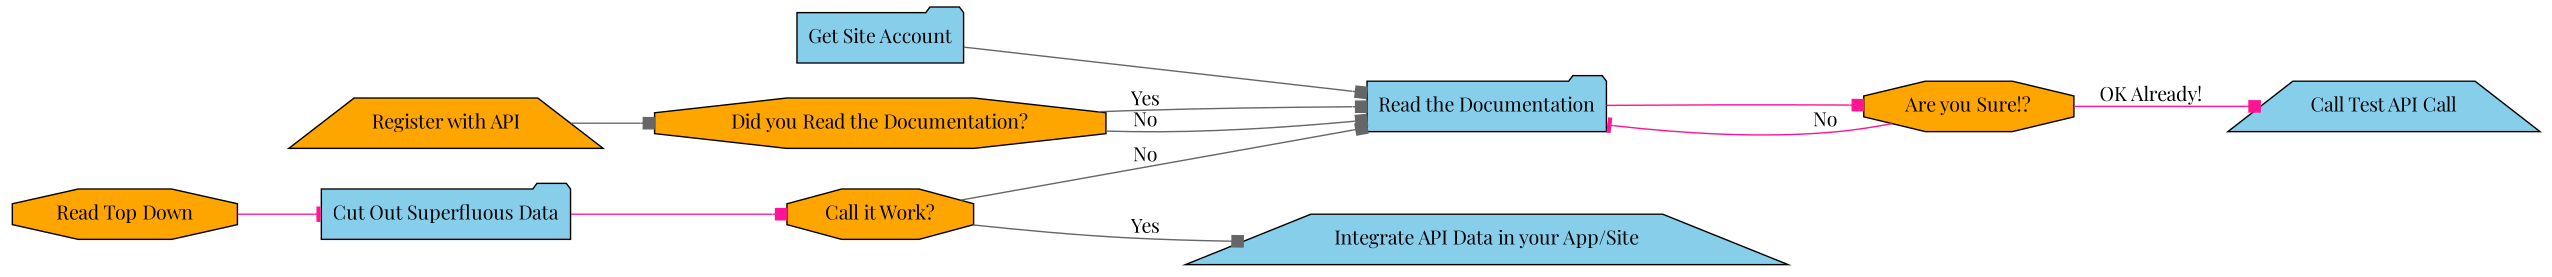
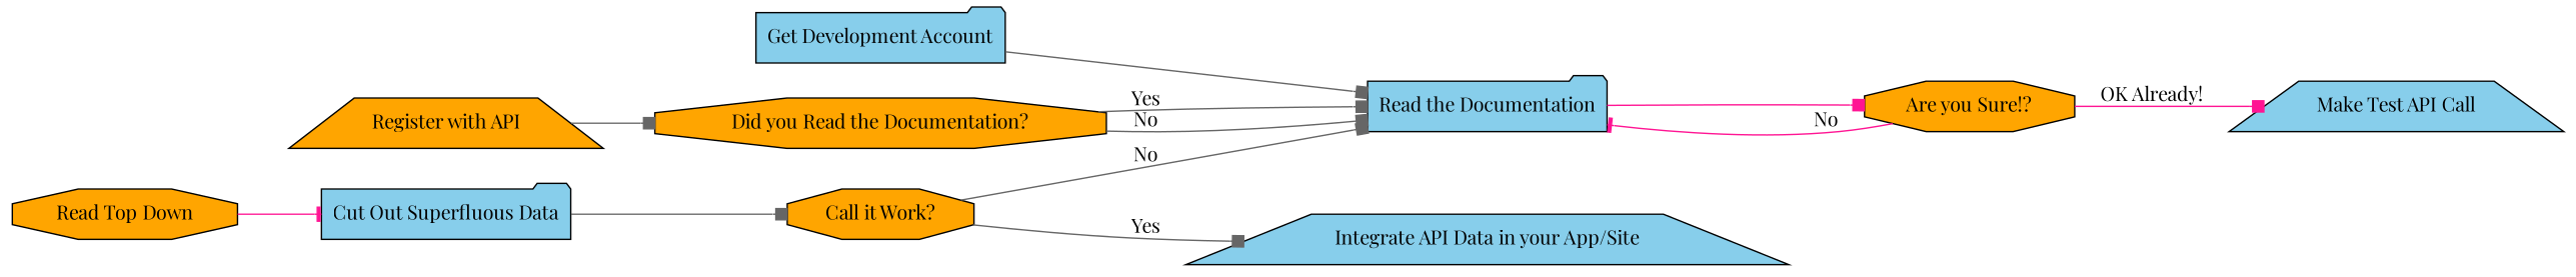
  digraph {
    fontname="Playfair Display"
    rankdir=LR
    node [fillcolor=orange fontname="Playfair Display" shape=octagon style=filled]
    edge [arrowhead=box color=gray40 fontname="Playfair Display"]
    "Register with API" [shape=trapezium]
    "Did you Read the Documentation?"
    "Read the Documentation" [fillcolor=skyblue shape=folder]
    "Are you Sure!?"
-   "Make Test API Call" [fillcolor=skyblue shape=trapezium label="Call Test API Call"]
+   "Make Test API Call" [fillcolor=skyblue shape=trapezium]
    "Read Top Down"
    "Cut Out Superfluous Data" [fillcolor=skyblue shape=folder]
    n8 [label="Call it Work?"]
    "Integrate API Data in your App/Site" [fillcolor=skyblue shape=trapezium]
-   "Get Development Account" [fillcolor=skyblue shape=folder label="Get Site Account"]
+   "Get Development Account" [fillcolor=skyblue shape=folder]
    "Register with API" -> "Did you Read the Documentation?"
    "Did you Read the Documentation?" -> "Read the Documentation" [label=No]
    "Did you Read the Documentation?" -> "Read the Documentation" [label=Yes]
    "Read the Documentation" -> "Are you Sure!?" [color=deeppink]
    "Are you Sure!?" -> "Read the Documentation" [arrowhead=tee color=deeppink label=No]
    "Are you Sure!?" -> "Make Test API Call" [color=deeppink label="OK Already!"]
    "Read Top Down" -> "Cut Out Superfluous Data" [arrowhead=tee color=deeppink]
-   "Cut Out Superfluous Data" -> n8 [color=deeppink]
+   "Cut Out Superfluous Data" -> n8
    n8 -> "Read the Documentation" [label=No]
    n8 -> "Integrate API Data in your App/Site" [label=Yes]
    "Get Development Account" -> "Read the Documentation"
  }
